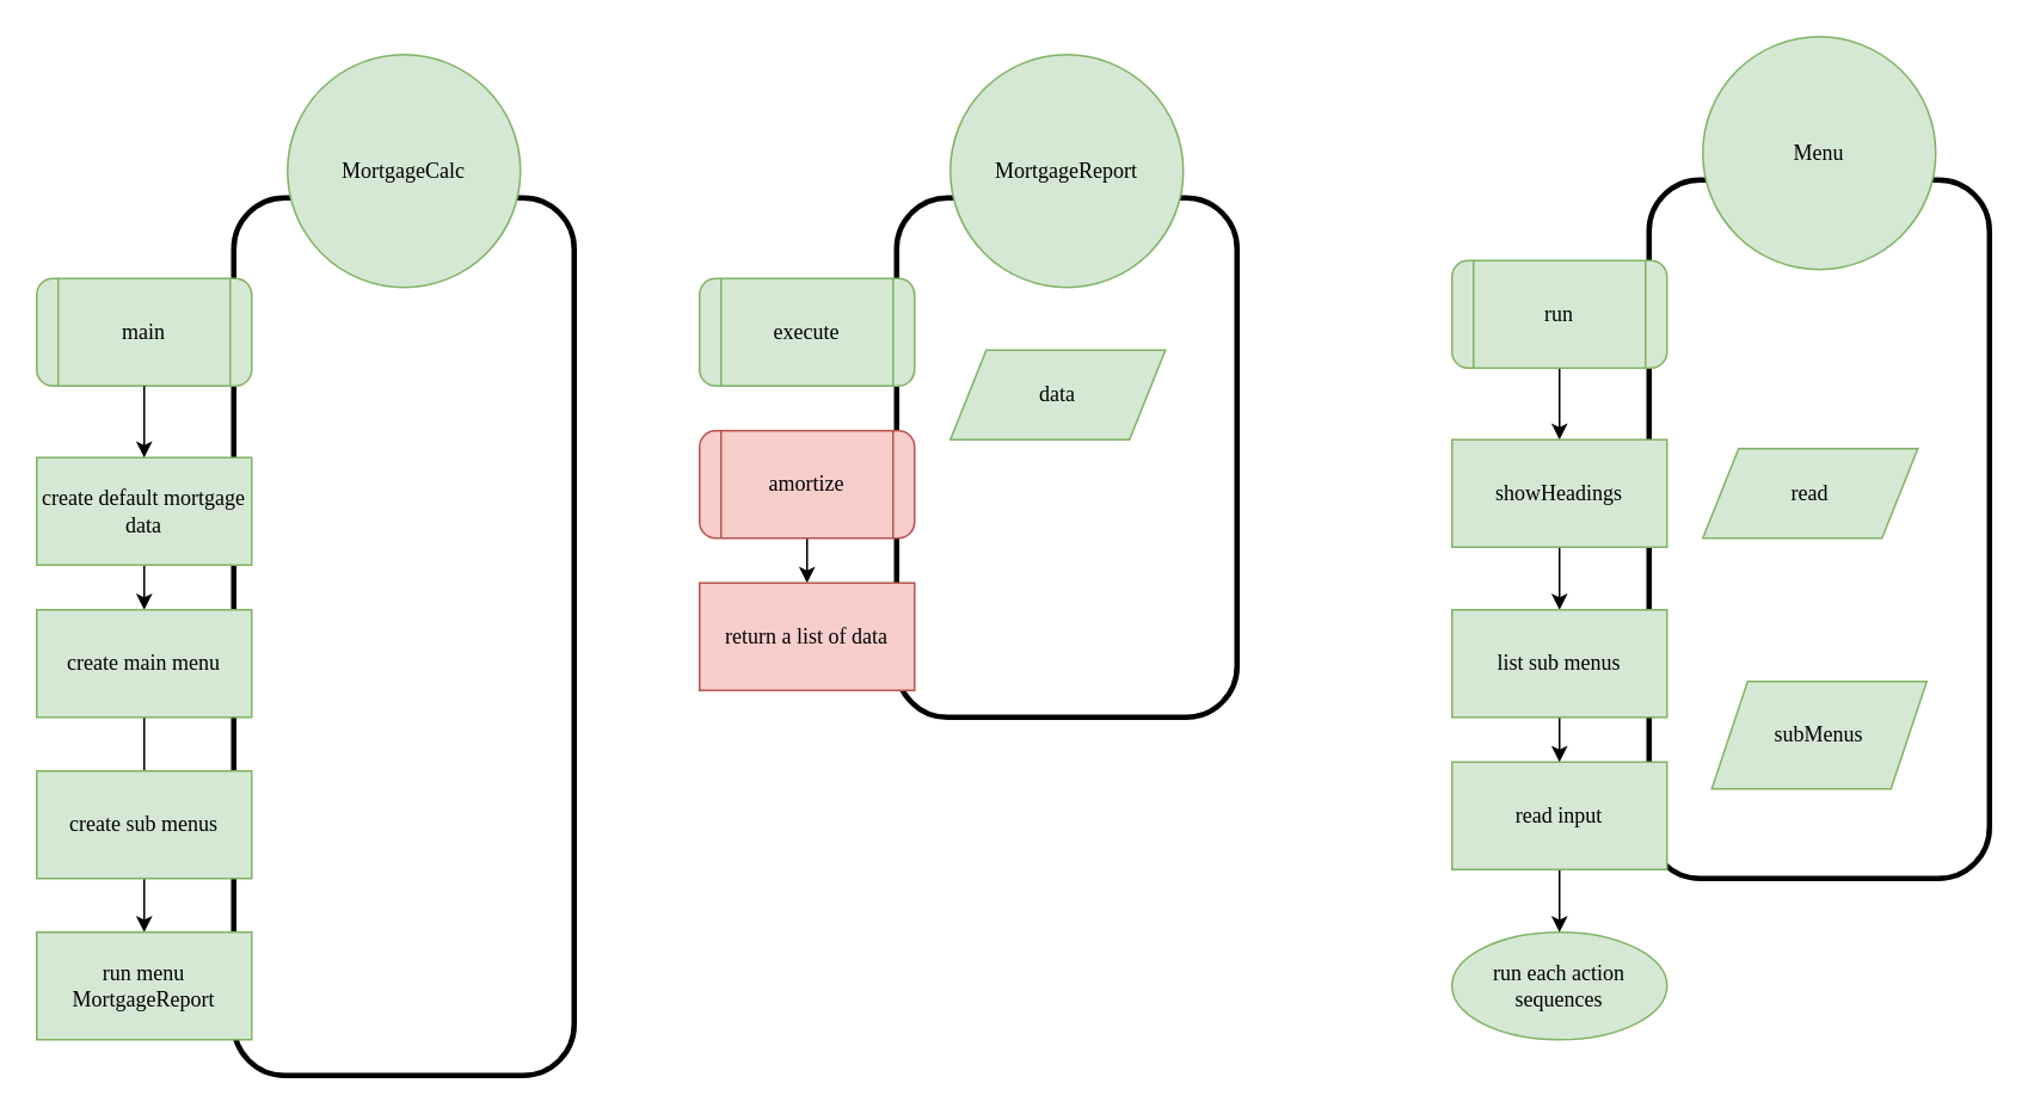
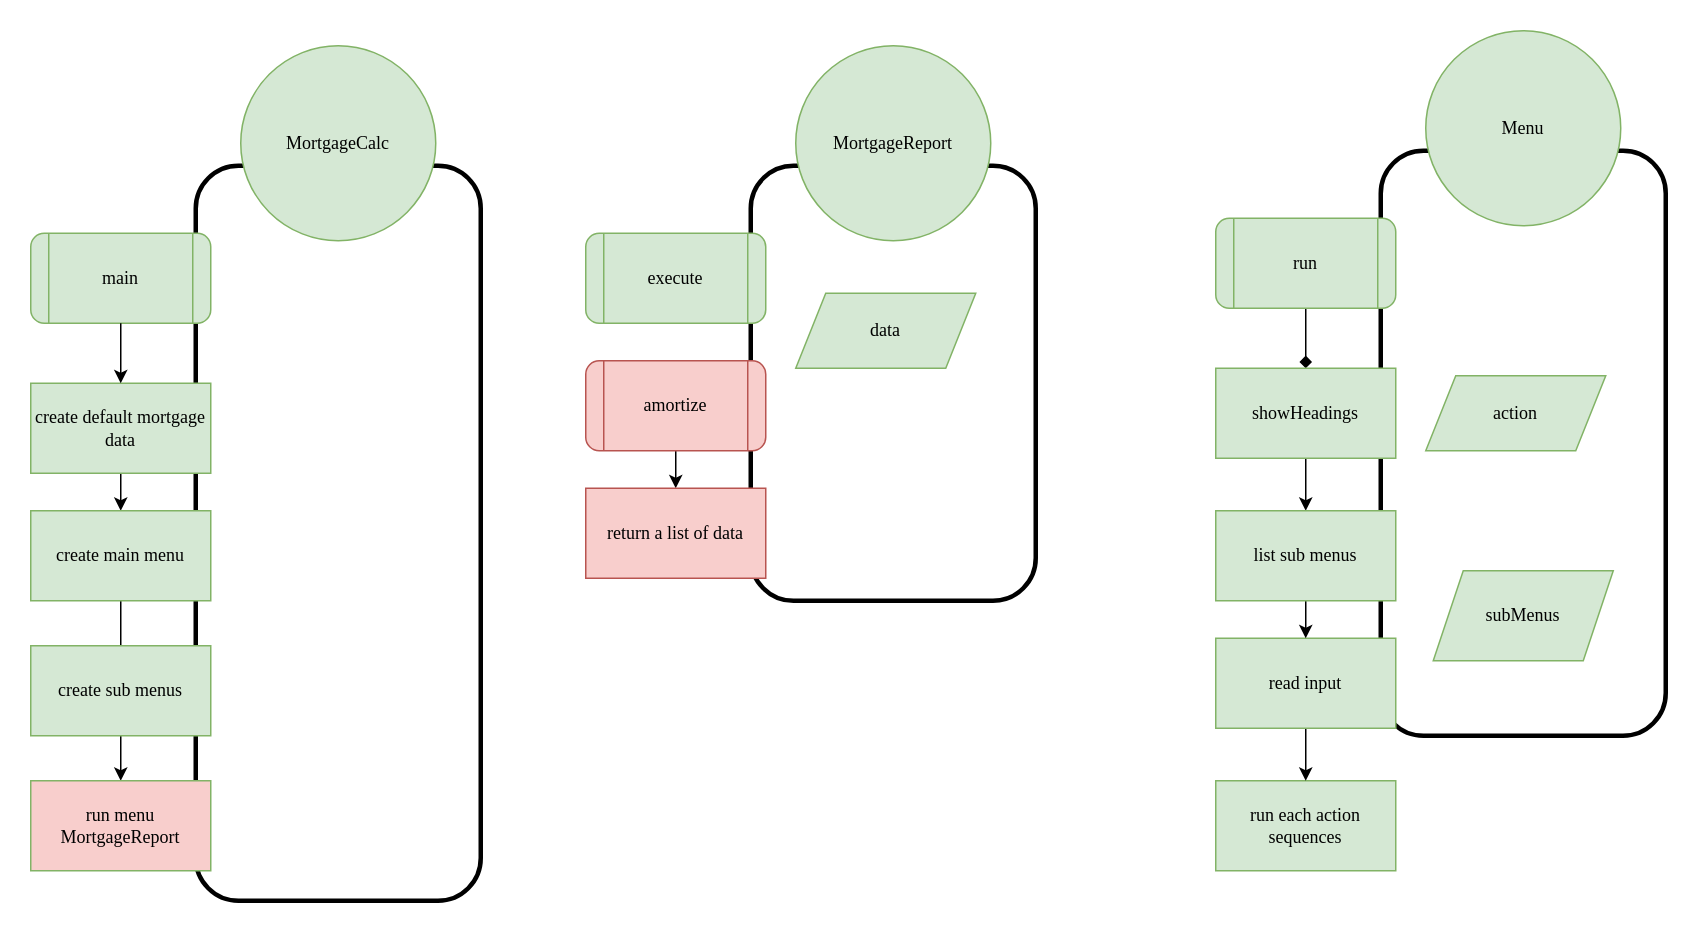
  <mxCell id="0" />
  <mxCell id="1" parent="0" />
  <mxCell id="2" value="" style="rounded=1;whiteSpace=wrap;html=1;fillColor=none;strokeWidth=3;fontFamily=SF Mono;" parent="1" vertex="1"><mxGeometry x="130" y="110" width="190" height="490" as="geometry" /></mxCell>
  <mxCell id="3" style="edgeStyle=orthogonalEdgeStyle;rounded=0;orthogonalLoop=1;jettySize=auto;html=1;exitX=0.5;exitY=1;exitDx=0;exitDy=0;" edge="1" parent="1" source="4" target="9"><mxGeometry relative="1" as="geometry" /></mxCell>
  <mxCell id="4" value="create default mortgage data" style="rounded=0;whiteSpace=wrap;html=1;fillColor=#d5e8d4;strokeColor=#82b366;fontFamily=SF Mono;" parent="1" vertex="1"><mxGeometry x="20" y="255" width="120" height="60" as="geometry" /></mxCell>
  <mxCell id="5" value="main" style="shape=process;whiteSpace=wrap;html=1;backgroundOutline=1;fillColor=#d5e8d4;strokeColor=#82b366;rounded=1;fontFamily=SF Mono;" parent="1" vertex="1"><mxGeometry x="20" y="155" width="120" height="60" as="geometry" /></mxCell>
  <mxCell id="6" style="edgeStyle=orthogonalEdgeStyle;rounded=0;orthogonalLoop=1;jettySize=auto;html=1;exitX=0.5;exitY=1;exitDx=0;exitDy=0;entryX=0.5;entryY=0;entryDx=0;entryDy=0;endArrow=classic;endFill=1;fontFamily=SF Mono;" parent="1" source="5" target="4" edge="1"><mxGeometry relative="1" as="geometry" /></mxCell>
  <mxCell id="7" value="MortgageCalc" style="ellipse;whiteSpace=wrap;html=1;aspect=fixed;fillColor=#d5e8d4;strokeColor=#82b366;rounded=1;fontFamily=SF Mono;" parent="1" vertex="1"><mxGeometry x="160" y="30" width="130" height="130" as="geometry" /></mxCell>
  <mxCell id="8" style="edgeStyle=orthogonalEdgeStyle;rounded=0;orthogonalLoop=1;jettySize=auto;html=1;exitX=0.5;exitY=1;exitDx=0;exitDy=0;endArrow=none;" edge="1" parent="1" source="9" target="11"><mxGeometry relative="1" as="geometry" /></mxCell>
  <mxCell id="9" value="create main menu" style="rounded=0;whiteSpace=wrap;html=1;fillColor=#d5e8d4;strokeColor=#82b366;fontFamily=SF Mono;" vertex="1" parent="1"><mxGeometry x="20" y="340" width="120" height="60" as="geometry" /></mxCell>
  <mxCell id="10" style="edgeStyle=orthogonalEdgeStyle;rounded=0;orthogonalLoop=1;jettySize=auto;html=1;exitX=0.5;exitY=1;exitDx=0;exitDy=0;entryX=0.5;entryY=0;entryDx=0;entryDy=0;fontFamily=SF Mono;" edge="1" parent="1" source="11" target="25"><mxGeometry relative="1" as="geometry" /></mxCell>
  <mxCell id="11" value="create sub menus" style="rounded=0;whiteSpace=wrap;html=1;fillColor=#d5e8d4;strokeColor=#82b366;fontFamily=SF Mono;" vertex="1" parent="1"><mxGeometry x="20" y="430" width="120" height="60" as="geometry" /></mxCell>
  <mxCell id="12" value="" style="rounded=1;whiteSpace=wrap;html=1;fillColor=none;strokeWidth=3;fontFamily=SF Mono;" vertex="1" parent="1"><mxGeometry x="920" y="100" width="190" height="390" as="geometry" /></mxCell>
- <mxCell id="13" style="edgeStyle=orthogonalEdgeStyle;rounded=0;orthogonalLoop=1;jettySize=auto;html=1;exitX=0.5;exitY=1;exitDx=0;exitDy=0;entryX=0.5;entryY=0;entryDx=0;entryDy=0;fontFamily=SF Mono;" edge="1" parent="1" source="14" target="19"><mxGeometry relative="1" as="geometry" /></mxCell>
+ <mxCell id="13" style="edgeStyle=orthogonalEdgeStyle;rounded=0;orthogonalLoop=1;jettySize=auto;html=1;exitX=0.5;exitY=1;exitDx=0;exitDy=0;entryX=0.5;entryY=0;entryDx=0;entryDy=0;fontFamily=SF Mono;endArrow=diamond;" edge="1" parent="1" source="14" target="19"><mxGeometry relative="1" as="geometry" /></mxCell>
  <mxCell id="14" value="run" style="shape=process;whiteSpace=wrap;html=1;backgroundOutline=1;fillColor=#d5e8d4;strokeColor=#82b366;rounded=1;fontFamily=SF Mono;" vertex="1" parent="1"><mxGeometry x="810" y="145" width="120" height="60" as="geometry" /></mxCell>
  <mxCell id="15" value="Menu" style="ellipse;whiteSpace=wrap;html=1;aspect=fixed;fillColor=#d5e8d4;strokeColor=#82b366;rounded=1;fontFamily=SF Mono;" vertex="1" parent="1"><mxGeometry x="950" y="20" width="130" height="130" as="geometry" /></mxCell>
- <mxCell id="16" value="read" style="shape=parallelogram;perimeter=parallelogramPerimeter;whiteSpace=wrap;html=1;fixedSize=1;fillColor=#d5e8d4;strokeColor=#82b366;fontFamily=SF Mono;" vertex="1" parent="1"><mxGeometry x="950" y="250" width="120" height="50" as="geometry" /></mxCell>
+ <mxCell id="16" value="action" style="shape=parallelogram;perimeter=parallelogramPerimeter;whiteSpace=wrap;html=1;fixedSize=1;fillColor=#d5e8d4;strokeColor=#82b366;fontFamily=SF Mono;" vertex="1" parent="1"><mxGeometry x="950" y="250" width="120" height="50" as="geometry" /></mxCell>
  <mxCell id="17" value="subMenus" style="shape=parallelogram;perimeter=parallelogramPerimeter;whiteSpace=wrap;html=1;fixedSize=1;fillColor=#d5e8d4;strokeColor=#82b366;fontFamily=SF Mono;" vertex="1" parent="1"><mxGeometry x="955" y="380" width="120" height="60" as="geometry" /></mxCell>
  <mxCell id="18" style="edgeStyle=orthogonalEdgeStyle;rounded=0;orthogonalLoop=1;jettySize=auto;html=1;exitX=0.5;exitY=1;exitDx=0;exitDy=0;entryX=0.5;entryY=0;entryDx=0;entryDy=0;fontFamily=SF Mono;" edge="1" parent="1" source="19" target="24"><mxGeometry relative="1" as="geometry" /></mxCell>
  <mxCell id="19" value="showHeadings" style="rounded=0;whiteSpace=wrap;html=1;fillColor=#d5e8d4;strokeColor=#82b366;fontFamily=SF Mono;" vertex="1" parent="1"><mxGeometry x="810" y="245" width="120" height="60" as="geometry" /></mxCell>
- <mxCell id="20" value="run each action sequences" style="ellipse;whiteSpace=wrap;html=1;fillColor=#d5e8d4;strokeColor=#82b366;fontFamily=SF Mono;" vertex="1" parent="1"><mxGeometry x="810" y="520" width="120" height="60" as="geometry" /></mxCell>
+ <mxCell id="20" value="run each action sequences" style="rounded=0;whiteSpace=wrap;html=1;fillColor=#d5e8d4;strokeColor=#82b366;fontFamily=SF Mono;" vertex="1" parent="1"><mxGeometry x="810" y="520" width="120" height="60" as="geometry" /></mxCell>
  <mxCell id="21" style="edgeStyle=orthogonalEdgeStyle;rounded=0;orthogonalLoop=1;jettySize=auto;html=1;exitX=0.5;exitY=1;exitDx=0;exitDy=0;entryX=0.5;entryY=0;entryDx=0;entryDy=0;fontFamily=SF Mono;" edge="1" parent="1" source="22" target="20"><mxGeometry relative="1" as="geometry" /></mxCell>
  <mxCell id="22" value="read input" style="rounded=0;whiteSpace=wrap;html=1;fillColor=#d5e8d4;strokeColor=#82b366;fontFamily=SF Mono;" vertex="1" parent="1"><mxGeometry x="810" y="425" width="120" height="60" as="geometry" /></mxCell>
  <mxCell id="23" style="edgeStyle=orthogonalEdgeStyle;rounded=0;orthogonalLoop=1;jettySize=auto;html=1;exitX=0.5;exitY=1;exitDx=0;exitDy=0;entryX=0.5;entryY=0;entryDx=0;entryDy=0;fontFamily=SF Mono;" edge="1" parent="1" source="24" target="22"><mxGeometry relative="1" as="geometry" /></mxCell>
  <mxCell id="24" value="list sub menus" style="rounded=0;whiteSpace=wrap;html=1;fillColor=#d5e8d4;strokeColor=#82b366;fontFamily=SF Mono;" vertex="1" parent="1"><mxGeometry x="810" y="340" width="120" height="60" as="geometry" /></mxCell>
- <mxCell id="25" value="run menu MortgageReport" style="rounded=0;whiteSpace=wrap;html=1;fillColor=#d5e8d4;strokeColor=#82b366;fontFamily=SF Mono;" vertex="1" parent="1"><mxGeometry x="20" y="520" width="120" height="60" as="geometry" /></mxCell>
+ <mxCell id="25" value="run menu MortgageReport" style="rounded=0;whiteSpace=wrap;html=1;fillColor=#f8cecc;strokeColor=#82b366;fontFamily=SF Mono;" vertex="1" parent="1"><mxGeometry x="20" y="520" width="120" height="60" as="geometry" /></mxCell>
  <mxCell id="26" value="" style="rounded=1;whiteSpace=wrap;html=1;fillColor=none;strokeWidth=3;fontFamily=SF Mono;" vertex="1" parent="1"><mxGeometry x="500" y="110" width="190" height="290" as="geometry" /></mxCell>
  <mxCell id="27" value="MortgageReport" style="ellipse;whiteSpace=wrap;html=1;aspect=fixed;fillColor=#d5e8d4;strokeColor=#82b366;rounded=1;fontFamily=SF Mono;" vertex="1" parent="1"><mxGeometry x="530" y="30" width="130" height="130" as="geometry" /></mxCell>
  <mxCell id="28" value="execute" style="shape=process;whiteSpace=wrap;html=1;backgroundOutline=1;fillColor=#d5e8d4;strokeColor=#82b366;rounded=1;fontFamily=SF Mono;" vertex="1" parent="1"><mxGeometry x="390" y="155" width="120" height="60" as="geometry" /></mxCell>
  <mxCell id="29" value="data" style="shape=parallelogram;perimeter=parallelogramPerimeter;whiteSpace=wrap;html=1;fixedSize=1;fillColor=#d5e8d4;strokeColor=#82b366;fontFamily=SF Mono;" vertex="1" parent="1"><mxGeometry x="530" y="195" width="120" height="50" as="geometry" /></mxCell>
  <mxCell id="30" style="edgeStyle=orthogonalEdgeStyle;rounded=0;orthogonalLoop=1;jettySize=auto;html=1;exitX=0.5;exitY=1;exitDx=0;exitDy=0;entryX=0.5;entryY=0;entryDx=0;entryDy=0;fontFamily=SF Mono;" edge="1" parent="1" source="31" target="32"><mxGeometry relative="1" as="geometry" /></mxCell>
  <mxCell id="31" value="amortize" style="shape=process;whiteSpace=wrap;html=1;backgroundOutline=1;fillColor=#f8cecc;strokeColor=#b85450;rounded=1;fontFamily=SF Mono;" vertex="1" parent="1"><mxGeometry x="390" y="240" width="120" height="60" as="geometry" /></mxCell>
  <mxCell id="32" value="return a list of data" style="rounded=0;whiteSpace=wrap;html=1;fillColor=#f8cecc;strokeColor=#b85450;fontFamily=SF Mono;" vertex="1" parent="1"><mxGeometry x="390" y="325" width="120" height="60" as="geometry" /></mxCell>
